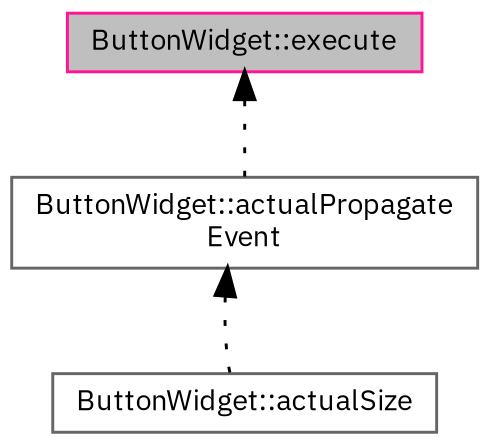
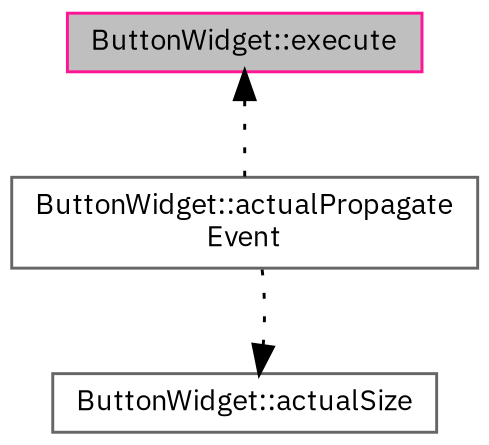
  digraph {
    fontname="IBM Plex Sans"
    rankdir=TB
    node [color=gray40 fillcolor=white fontname="IBM Plex Sans" fontsize=10 shape=record style=filled]
    edge [color=black dir=back fontname="IBM Plex Sans" fontsize=10 labelfontname=Helvetica labelfontsize=10 style=dotted]
    n1 [color=deeppink fillcolor=grey75 fontcolor=black height=0.2 label="ButtonWidget::execute" width=0.4]
    n2 [height=0.2 label="ButtonWidget::actualPropagate\lEvent" width=0.4]
    n3 [height=0.2 label="ButtonWidget::actualSize" width=0.4]
    n1 -> n2
-   n2 -> n3
+   n3 -> n2
  }
